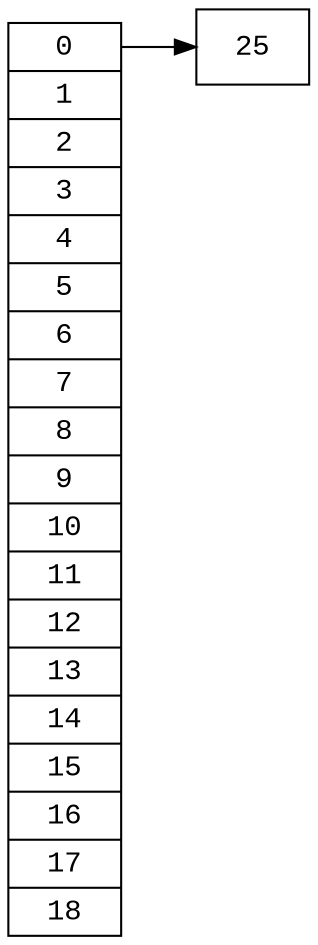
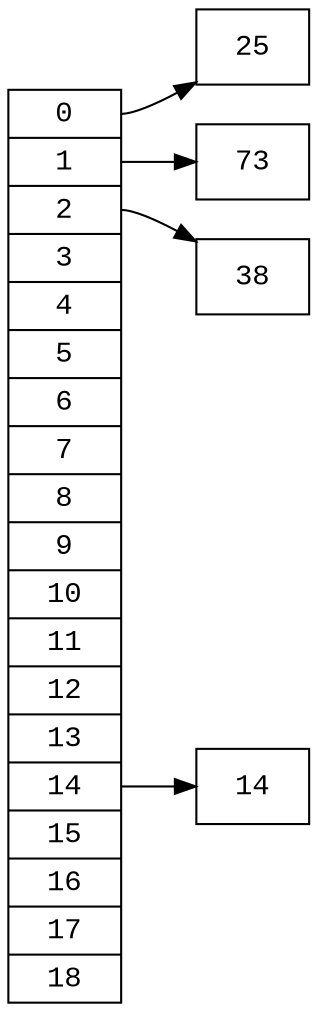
  digraph {
    fontname="Liberation Mono"
    rankdir=LR
    node [fontname="Liberation Mono" shape=record]
    edge [fontname="Liberation Mono" headport=f0]
    n1 [label="<f0>0|<f1>1|<f2>2|<f3>3|<f4>4|<f5>5|<f6>6|<f7>7|<f8>8|<f9>9|<f10>10|<f11>11|<f12>12|<f13>13|<f14>14|<f15>15|<f16>16|<f17>17|<f18>18"]
    n2 [label="<f0> 25"]
+   n3 [label="<f0> 73"]
+   n4 [label="<f0> 14"]
+   n5 [label="<f0> 38"]
    n1 -> n2 [tailport=f0]
+   n1 -> n3 [tailport=f1]
+   n1 -> n4 [tailport=f14]
+   n1 -> n5 [tailport=f2]
  }
